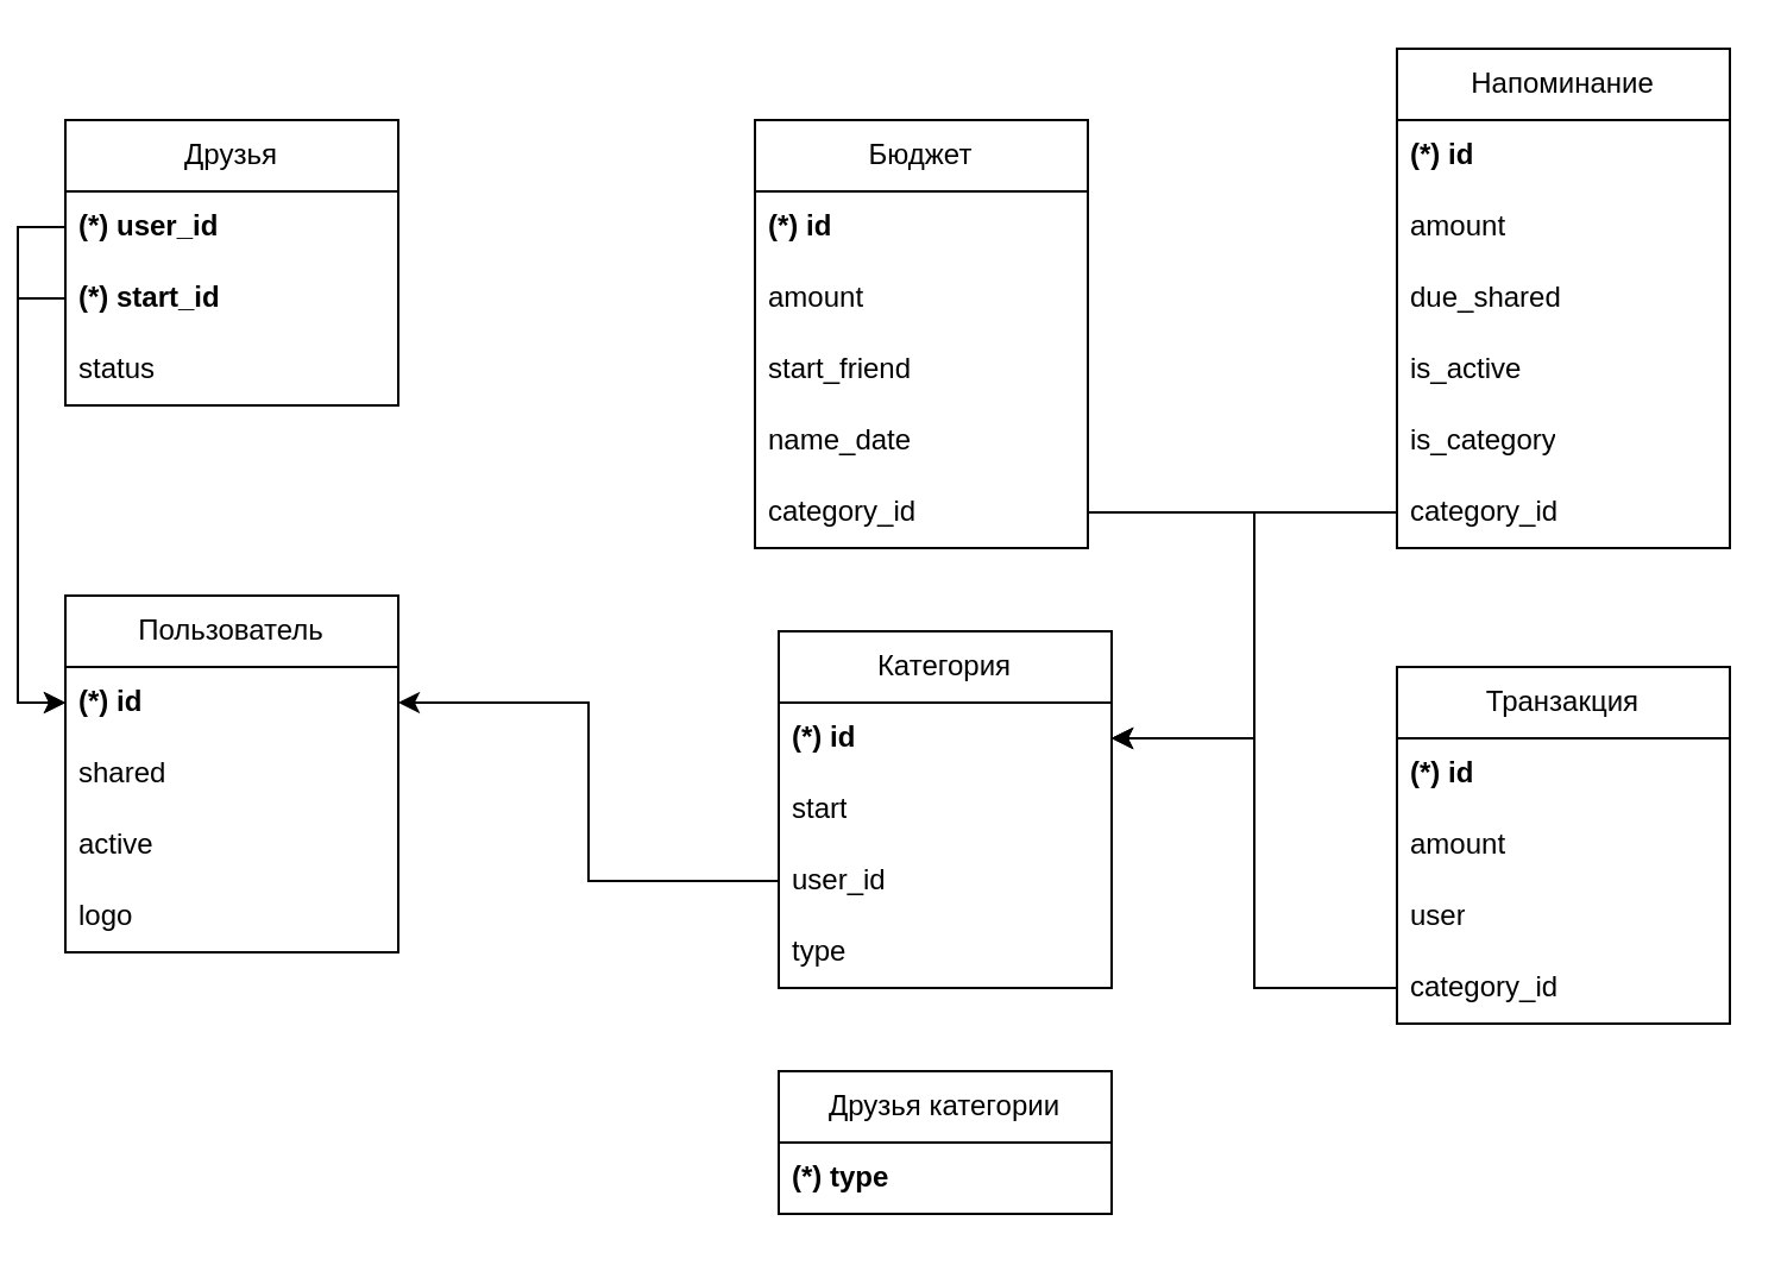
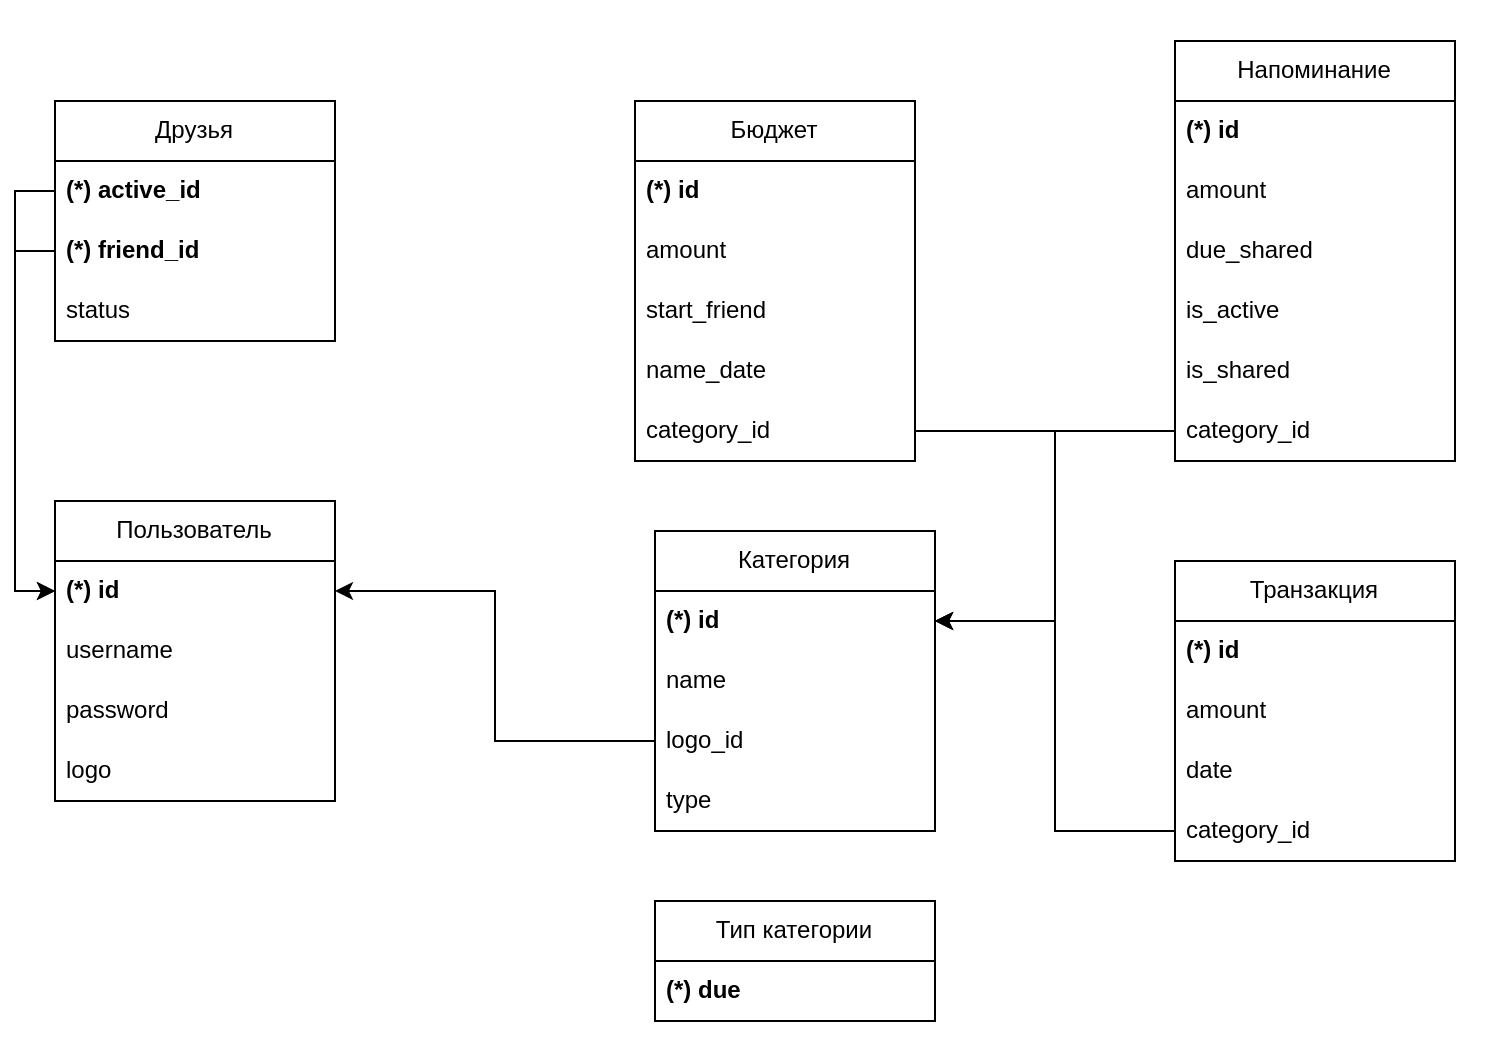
  <mxCell id="0" />
  <mxCell id="1" parent="0" />
  <mxCell id="2" value="Пользователь" style="swimlane;fontStyle=0;childLayout=stackLayout;horizontal=1;startSize=30;horizontalStack=0;resizeParent=1;resizeParentMax=0;resizeLast=0;collapsible=1;marginBottom=0;whiteSpace=wrap;html=1;" vertex="1" parent="1"><mxGeometry x="20" y="250" width="140" height="150" as="geometry" /></mxCell>
  <mxCell id="3" value="&lt;b&gt;(*) id&lt;/b&gt;" style="text;strokeColor=none;fillColor=none;align=left;verticalAlign=middle;spacingLeft=4;spacingRight=4;overflow=hidden;points=[[0,0.5],[1,0.5]];portConstraint=eastwest;rotatable=0;whiteSpace=wrap;html=1;" vertex="1" parent="2"><mxGeometry y="30" width="140" height="30" as="geometry" /></mxCell>
- <mxCell id="4" value="shared" style="text;strokeColor=none;fillColor=none;align=left;verticalAlign=middle;spacingLeft=4;spacingRight=4;overflow=hidden;points=[[0,0.5],[1,0.5]];portConstraint=eastwest;rotatable=0;whiteSpace=wrap;html=1;" vertex="1" parent="2"><mxGeometry y="60" width="140" height="30" as="geometry" /></mxCell>
- <mxCell id="5" value="active" style="text;strokeColor=none;fillColor=none;align=left;verticalAlign=middle;spacingLeft=4;spacingRight=4;overflow=hidden;points=[[0,0.5],[1,0.5]];portConstraint=eastwest;rotatable=0;whiteSpace=wrap;html=1;" vertex="1" parent="2"><mxGeometry y="90" width="140" height="30" as="geometry" /></mxCell>
+ <mxCell id="4" value="username" style="text;strokeColor=none;fillColor=none;align=left;verticalAlign=middle;spacingLeft=4;spacingRight=4;overflow=hidden;points=[[0,0.5],[1,0.5]];portConstraint=eastwest;rotatable=0;whiteSpace=wrap;html=1;" vertex="1" parent="2"><mxGeometry y="60" width="140" height="30" as="geometry" /></mxCell>
+ <mxCell id="5" value="password" style="text;strokeColor=none;fillColor=none;align=left;verticalAlign=middle;spacingLeft=4;spacingRight=4;overflow=hidden;points=[[0,0.5],[1,0.5]];portConstraint=eastwest;rotatable=0;whiteSpace=wrap;html=1;" vertex="1" parent="2"><mxGeometry y="90" width="140" height="30" as="geometry" /></mxCell>
  <mxCell id="6" value="logo" style="text;strokeColor=none;fillColor=none;align=left;verticalAlign=middle;spacingLeft=4;spacingRight=4;overflow=hidden;points=[[0,0.5],[1,0.5]];portConstraint=eastwest;rotatable=0;whiteSpace=wrap;html=1;" vertex="1" parent="2"><mxGeometry y="120" width="140" height="30" as="geometry" /></mxCell>
  <mxCell id="7" value="Категория" style="swimlane;fontStyle=0;childLayout=stackLayout;horizontal=1;startSize=30;horizontalStack=0;resizeParent=1;resizeParentMax=0;resizeLast=0;collapsible=1;marginBottom=0;whiteSpace=wrap;html=1;" vertex="1" parent="1"><mxGeometry x="320" y="265" width="140" height="150" as="geometry" /></mxCell>
  <mxCell id="8" value="&lt;b&gt;(*) id&lt;/b&gt;" style="text;strokeColor=none;fillColor=none;align=left;verticalAlign=middle;spacingLeft=4;spacingRight=4;overflow=hidden;points=[[0,0.5],[1,0.5]];portConstraint=eastwest;rotatable=0;whiteSpace=wrap;html=1;" vertex="1" parent="7"><mxGeometry y="30" width="140" height="30" as="geometry" /></mxCell>
- <mxCell id="9" value="start" style="text;strokeColor=none;fillColor=none;align=left;verticalAlign=middle;spacingLeft=4;spacingRight=4;overflow=hidden;points=[[0,0.5],[1,0.5]];portConstraint=eastwest;rotatable=0;whiteSpace=wrap;html=1;" vertex="1" parent="7"><mxGeometry y="60" width="140" height="30" as="geometry" /></mxCell>
- <mxCell id="10" value="user_id" style="text;strokeColor=none;fillColor=none;align=left;verticalAlign=middle;spacingLeft=4;spacingRight=4;overflow=hidden;points=[[0,0.5],[1,0.5]];portConstraint=eastwest;rotatable=0;whiteSpace=wrap;html=1;" vertex="1" parent="7"><mxGeometry y="90" width="140" height="30" as="geometry" /></mxCell>
+ <mxCell id="9" value="name" style="text;strokeColor=none;fillColor=none;align=left;verticalAlign=middle;spacingLeft=4;spacingRight=4;overflow=hidden;points=[[0,0.5],[1,0.5]];portConstraint=eastwest;rotatable=0;whiteSpace=wrap;html=1;" vertex="1" parent="7"><mxGeometry y="60" width="140" height="30" as="geometry" /></mxCell>
+ <mxCell id="10" value="logo_id" style="text;strokeColor=none;fillColor=none;align=left;verticalAlign=middle;spacingLeft=4;spacingRight=4;overflow=hidden;points=[[0,0.5],[1,0.5]];portConstraint=eastwest;rotatable=0;whiteSpace=wrap;html=1;" vertex="1" parent="7"><mxGeometry y="90" width="140" height="30" as="geometry" /></mxCell>
  <mxCell id="11" value="type" style="text;strokeColor=none;fillColor=none;align=left;verticalAlign=middle;spacingLeft=4;spacingRight=4;overflow=hidden;points=[[0,0.5],[1,0.5]];portConstraint=eastwest;rotatable=0;whiteSpace=wrap;html=1;" vertex="1" parent="7"><mxGeometry y="120" width="140" height="30" as="geometry" /></mxCell>
  <mxCell id="12" value="Транзакция" style="swimlane;fontStyle=0;childLayout=stackLayout;horizontal=1;startSize=30;horizontalStack=0;resizeParent=1;resizeParentMax=0;resizeLast=0;collapsible=1;marginBottom=0;whiteSpace=wrap;html=1;" vertex="1" parent="1"><mxGeometry x="580" y="280" width="140" height="150" as="geometry" /></mxCell>
  <mxCell id="13" value="&lt;b&gt;(*) id&lt;/b&gt;" style="text;strokeColor=none;fillColor=none;align=left;verticalAlign=middle;spacingLeft=4;spacingRight=4;overflow=hidden;points=[[0,0.5],[1,0.5]];portConstraint=eastwest;rotatable=0;whiteSpace=wrap;html=1;" vertex="1" parent="12"><mxGeometry y="30" width="140" height="30" as="geometry" /></mxCell>
  <mxCell id="14" value="amount" style="text;strokeColor=none;fillColor=none;align=left;verticalAlign=middle;spacingLeft=4;spacingRight=4;overflow=hidden;points=[[0,0.5],[1,0.5]];portConstraint=eastwest;rotatable=0;whiteSpace=wrap;html=1;" vertex="1" parent="12"><mxGeometry y="60" width="140" height="30" as="geometry" /></mxCell>
- <mxCell id="15" value="user" style="text;strokeColor=none;fillColor=none;align=left;verticalAlign=middle;spacingLeft=4;spacingRight=4;overflow=hidden;points=[[0,0.5],[1,0.5]];portConstraint=eastwest;rotatable=0;whiteSpace=wrap;html=1;" vertex="1" parent="12"><mxGeometry y="90" width="140" height="30" as="geometry" /></mxCell>
+ <mxCell id="15" value="date" style="text;strokeColor=none;fillColor=none;align=left;verticalAlign=middle;spacingLeft=4;spacingRight=4;overflow=hidden;points=[[0,0.5],[1,0.5]];portConstraint=eastwest;rotatable=0;whiteSpace=wrap;html=1;" vertex="1" parent="12"><mxGeometry y="90" width="140" height="30" as="geometry" /></mxCell>
  <mxCell id="16" value="category_id" style="text;strokeColor=none;fillColor=none;align=left;verticalAlign=middle;spacingLeft=4;spacingRight=4;overflow=hidden;points=[[0,0.5],[1,0.5]];portConstraint=eastwest;rotatable=0;whiteSpace=wrap;html=1;" vertex="1" parent="12"><mxGeometry y="120" width="140" height="30" as="geometry" /></mxCell>
- <mxCell id="17" value="Друзья категории" style="swimlane;fontStyle=0;childLayout=stackLayout;horizontal=1;startSize=30;horizontalStack=0;resizeParent=1;resizeParentMax=0;resizeLast=0;collapsible=1;marginBottom=0;whiteSpace=wrap;html=1;" vertex="1" parent="1"><mxGeometry x="320" y="450" width="140" height="60" as="geometry" /></mxCell>
- <mxCell id="18" value="&lt;b&gt;(*) type&lt;/b&gt;" style="text;strokeColor=none;fillColor=none;align=left;verticalAlign=middle;spacingLeft=4;spacingRight=4;overflow=hidden;points=[[0,0.5],[1,0.5]];portConstraint=eastwest;rotatable=0;whiteSpace=wrap;html=1;" vertex="1" parent="17"><mxGeometry y="30" width="140" height="30" as="geometry" /></mxCell>
+ <mxCell id="17" value="Тип категории" style="swimlane;fontStyle=0;childLayout=stackLayout;horizontal=1;startSize=30;horizontalStack=0;resizeParent=1;resizeParentMax=0;resizeLast=0;collapsible=1;marginBottom=0;whiteSpace=wrap;html=1;" vertex="1" parent="1"><mxGeometry x="320" y="450" width="140" height="60" as="geometry" /></mxCell>
+ <mxCell id="18" value="&lt;b&gt;(*) due&lt;/b&gt;" style="text;strokeColor=none;fillColor=none;align=left;verticalAlign=middle;spacingLeft=4;spacingRight=4;overflow=hidden;points=[[0,0.5],[1,0.5]];portConstraint=eastwest;rotatable=0;whiteSpace=wrap;html=1;" vertex="1" parent="17"><mxGeometry y="30" width="140" height="30" as="geometry" /></mxCell>
  <mxCell id="19" value="Бюджет" style="swimlane;fontStyle=0;childLayout=stackLayout;horizontal=1;startSize=30;horizontalStack=0;resizeParent=1;resizeParentMax=0;resizeLast=0;collapsible=1;marginBottom=0;whiteSpace=wrap;html=1;" vertex="1" parent="1"><mxGeometry x="310" y="50" width="140" height="180" as="geometry" /></mxCell>
  <mxCell id="20" value="&lt;b&gt;(*) id&lt;/b&gt;" style="text;strokeColor=none;fillColor=none;align=left;verticalAlign=middle;spacingLeft=4;spacingRight=4;overflow=hidden;points=[[0,0.5],[1,0.5]];portConstraint=eastwest;rotatable=0;whiteSpace=wrap;html=1;" vertex="1" parent="19"><mxGeometry y="30" width="140" height="30" as="geometry" /></mxCell>
  <mxCell id="21" value="amount" style="text;strokeColor=none;fillColor=none;align=left;verticalAlign=middle;spacingLeft=4;spacingRight=4;overflow=hidden;points=[[0,0.5],[1,0.5]];portConstraint=eastwest;rotatable=0;whiteSpace=wrap;html=1;" vertex="1" parent="19"><mxGeometry y="60" width="140" height="30" as="geometry" /></mxCell>
  <mxCell id="22" value="start_friend" style="text;strokeColor=none;fillColor=none;align=left;verticalAlign=middle;spacingLeft=4;spacingRight=4;overflow=hidden;points=[[0,0.5],[1,0.5]];portConstraint=eastwest;rotatable=0;whiteSpace=wrap;html=1;" vertex="1" parent="19"><mxGeometry y="90" width="140" height="30" as="geometry" /></mxCell>
  <mxCell id="23" value="name_date" style="text;strokeColor=none;fillColor=none;align=left;verticalAlign=middle;spacingLeft=4;spacingRight=4;overflow=hidden;points=[[0,0.5],[1,0.5]];portConstraint=eastwest;rotatable=0;whiteSpace=wrap;html=1;" vertex="1" parent="19"><mxGeometry y="120" width="140" height="30" as="geometry" /></mxCell>
  <mxCell id="24" value="category_id" style="text;strokeColor=none;fillColor=none;align=left;verticalAlign=middle;spacingLeft=4;spacingRight=4;overflow=hidden;points=[[0,0.5],[1,0.5]];portConstraint=eastwest;rotatable=0;whiteSpace=wrap;html=1;" vertex="1" parent="19"><mxGeometry y="150" width="140" height="30" as="geometry" /></mxCell>
  <mxCell id="25" value="Напоминание" style="swimlane;fontStyle=0;childLayout=stackLayout;horizontal=1;startSize=30;horizontalStack=0;resizeParent=1;resizeParentMax=0;resizeLast=0;collapsible=1;marginBottom=0;whiteSpace=wrap;html=1;" vertex="1" parent="1"><mxGeometry x="580" y="20" width="140" height="210" as="geometry" /></mxCell>
  <mxCell id="26" value="&lt;b&gt;(*) id&lt;/b&gt;" style="text;strokeColor=none;fillColor=none;align=left;verticalAlign=middle;spacingLeft=4;spacingRight=4;overflow=hidden;points=[[0,0.5],[1,0.5]];portConstraint=eastwest;rotatable=0;whiteSpace=wrap;html=1;" vertex="1" parent="25"><mxGeometry y="30" width="140" height="30" as="geometry" /></mxCell>
  <mxCell id="27" value="amount" style="text;strokeColor=none;fillColor=none;align=left;verticalAlign=middle;spacingLeft=4;spacingRight=4;overflow=hidden;points=[[0,0.5],[1,0.5]];portConstraint=eastwest;rotatable=0;whiteSpace=wrap;html=1;" vertex="1" parent="25"><mxGeometry y="60" width="140" height="30" as="geometry" /></mxCell>
  <mxCell id="28" value="due_shared" style="text;strokeColor=none;fillColor=none;align=left;verticalAlign=middle;spacingLeft=4;spacingRight=4;overflow=hidden;points=[[0,0.5],[1,0.5]];portConstraint=eastwest;rotatable=0;whiteSpace=wrap;html=1;" vertex="1" parent="25"><mxGeometry y="90" width="140" height="30" as="geometry" /></mxCell>
  <mxCell id="29" value="is_active" style="text;strokeColor=none;fillColor=none;align=left;verticalAlign=middle;spacingLeft=4;spacingRight=4;overflow=hidden;points=[[0,0.5],[1,0.5]];portConstraint=eastwest;rotatable=0;whiteSpace=wrap;html=1;" vertex="1" parent="25"><mxGeometry y="120" width="140" height="30" as="geometry" /></mxCell>
- <mxCell id="30" value="is_category" style="text;strokeColor=none;fillColor=none;align=left;verticalAlign=middle;spacingLeft=4;spacingRight=4;overflow=hidden;points=[[0,0.5],[1,0.5]];portConstraint=eastwest;rotatable=0;whiteSpace=wrap;html=1;" vertex="1" parent="25"><mxGeometry y="150" width="140" height="30" as="geometry" /></mxCell>
+ <mxCell id="30" value="is_shared" style="text;strokeColor=none;fillColor=none;align=left;verticalAlign=middle;spacingLeft=4;spacingRight=4;overflow=hidden;points=[[0,0.5],[1,0.5]];portConstraint=eastwest;rotatable=0;whiteSpace=wrap;html=1;" vertex="1" parent="25"><mxGeometry y="150" width="140" height="30" as="geometry" /></mxCell>
  <mxCell id="31" value="category_id" style="text;strokeColor=none;fillColor=none;align=left;verticalAlign=middle;spacingLeft=4;spacingRight=4;overflow=hidden;points=[[0,0.5],[1,0.5]];portConstraint=eastwest;rotatable=0;whiteSpace=wrap;html=1;" vertex="1" parent="25"><mxGeometry y="180" width="140" height="30" as="geometry" /></mxCell>
  <mxCell id="32" value="Друзья" style="swimlane;fontStyle=0;childLayout=stackLayout;horizontal=1;startSize=30;horizontalStack=0;resizeParent=1;resizeParentMax=0;resizeLast=0;collapsible=1;marginBottom=0;whiteSpace=wrap;html=1;" vertex="1" parent="1"><mxGeometry x="20" y="50" width="140" height="120" as="geometry" /></mxCell>
- <mxCell id="33" value="&lt;b&gt;(*) user_id&lt;/b&gt;" style="text;strokeColor=none;fillColor=none;align=left;verticalAlign=middle;spacingLeft=4;spacingRight=4;overflow=hidden;points=[[0,0.5],[1,0.5]];portConstraint=eastwest;rotatable=0;whiteSpace=wrap;html=1;" vertex="1" parent="32"><mxGeometry y="30" width="140" height="30" as="geometry" /></mxCell>
- <mxCell id="34" value="&lt;b&gt;(*) start_id&lt;/b&gt;" style="text;strokeColor=none;fillColor=none;align=left;verticalAlign=middle;spacingLeft=4;spacingRight=4;overflow=hidden;points=[[0,0.5],[1,0.5]];portConstraint=eastwest;rotatable=0;whiteSpace=wrap;html=1;" vertex="1" parent="32"><mxGeometry y="60" width="140" height="30" as="geometry" /></mxCell>
+ <mxCell id="33" value="&lt;b&gt;(*) active_id&lt;/b&gt;" style="text;strokeColor=none;fillColor=none;align=left;verticalAlign=middle;spacingLeft=4;spacingRight=4;overflow=hidden;points=[[0,0.5],[1,0.5]];portConstraint=eastwest;rotatable=0;whiteSpace=wrap;html=1;" vertex="1" parent="32"><mxGeometry y="30" width="140" height="30" as="geometry" /></mxCell>
+ <mxCell id="34" value="&lt;b&gt;(*) friend_id&lt;/b&gt;" style="text;strokeColor=none;fillColor=none;align=left;verticalAlign=middle;spacingLeft=4;spacingRight=4;overflow=hidden;points=[[0,0.5],[1,0.5]];portConstraint=eastwest;rotatable=0;whiteSpace=wrap;html=1;" vertex="1" parent="32"><mxGeometry y="60" width="140" height="30" as="geometry" /></mxCell>
  <mxCell id="35" value="status" style="text;strokeColor=none;fillColor=none;align=left;verticalAlign=middle;spacingLeft=4;spacingRight=4;overflow=hidden;points=[[0,0.5],[1,0.5]];portConstraint=eastwest;rotatable=0;whiteSpace=wrap;html=1;" vertex="1" parent="32"><mxGeometry y="90" width="140" height="30" as="geometry" /></mxCell>
  <mxCell id="36" style="edgeStyle=orthogonalEdgeStyle;rounded=0;orthogonalLoop=1;jettySize=auto;html=1;entryX=0;entryY=0.5;entryDx=0;entryDy=0;" edge="1" parent="1" source="33" target="3"><mxGeometry relative="1" as="geometry" /></mxCell>
  <mxCell id="37" style="edgeStyle=orthogonalEdgeStyle;rounded=0;orthogonalLoop=1;jettySize=auto;html=1;entryX=0;entryY=0.5;entryDx=0;entryDy=0;" edge="1" parent="1" source="34" target="3"><mxGeometry relative="1" as="geometry" /></mxCell>
  <mxCell id="38" style="edgeStyle=orthogonalEdgeStyle;rounded=0;orthogonalLoop=1;jettySize=auto;html=1;" edge="1" parent="1" source="10" target="3"><mxGeometry relative="1" as="geometry" /></mxCell>
  <mxCell id="39" style="edgeStyle=orthogonalEdgeStyle;rounded=0;orthogonalLoop=1;jettySize=auto;html=1;entryX=1;entryY=0.5;entryDx=0;entryDy=0;" edge="1" parent="1" source="16" target="8"><mxGeometry relative="1" as="geometry" /></mxCell>
  <mxCell id="40" style="edgeStyle=orthogonalEdgeStyle;rounded=0;orthogonalLoop=1;jettySize=auto;html=1;entryX=1;entryY=0.5;entryDx=0;entryDy=0;" edge="1" parent="1" source="31" target="8"><mxGeometry relative="1" as="geometry" /></mxCell>
  <mxCell id="41" style="edgeStyle=orthogonalEdgeStyle;rounded=0;orthogonalLoop=1;jettySize=auto;html=1;entryX=1;entryY=0.5;entryDx=0;entryDy=0;" edge="1" parent="1" source="24" target="8"><mxGeometry relative="1" as="geometry"><Array as="points"><mxPoint x="520" y="215" /><mxPoint x="520" y="310" /></Array></mxGeometry></mxCell>
